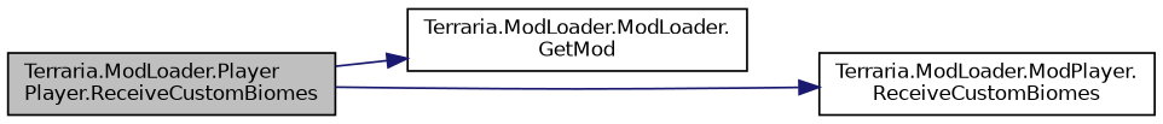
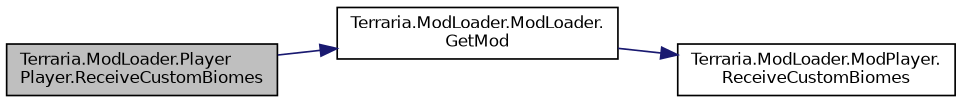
  digraph {
    rankdir=LR
    node [color=black fillcolor=white fontname=Helvetica fontsize=10 shape=record style=filled]
    edge [color=midnightblue fontname=Helvetica fontsize=10 labelfontname=Helvetica labelfontsize=10 style=solid]
    n1 [fillcolor=grey75 fontcolor=black height=0.2 label="Terraria.ModLoader.Player\lPlayer.ReceiveCustomBiomes" width=0.4]
    n2 [height=0.2 label="Terraria.ModLoader.ModLoader.\lGetMod" width=0.4]
    n3 [height=0.2 label="Terraria.ModLoader.ModPlayer.\lReceiveCustomBiomes" width=0.4]
    n1 -> n2
-   n1 -> n3
+   n2 -> n3
  }
